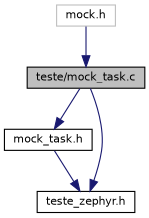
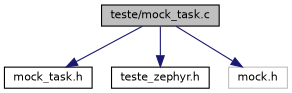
  digraph {
    node [color=black fillcolor=white fontname=Helvetica fontsize=10 shape=record style=filled]
    edge [color=midnightblue fontname=Helvetica fontsize=10 labelfontname=Helvetica labelfontsize=10 style=solid]
    n1 [fillcolor=grey75 fontcolor=black height=0.2 label="teste/mock_task.c" width=0.4]
    n2 [height=0.2 label="mock_task.h" width=0.4]
    n3 [height=0.2 label="teste_zephyr.h" width=0.4]
    n4 [color=grey75 height=0.2 label="mock.h" width=0.4]
    n1 -> n2
    n1 -> n3
-   n4 -> n1
-   n2 -> n3
+   n1 -> n4
  }
